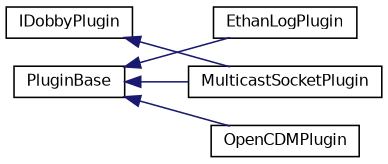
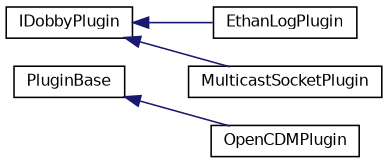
  digraph {
    rankdir=LR
    node [color=black fillcolor=white fontname=Helvetica fontsize=10 shape=record style=filled]
    edge [color=midnightblue dir=back fontname=Helvetica fontsize=10 labelfontname=Helvetica labelfontsize=10 style=solid]
    n1 [height=0.2 label=IDobbyPlugin width=0.4]
    n2 [height=0.2 label=MulticastSocketPlugin width=0.4]
    n3 [height=0.2 label=PluginBase width=0.4]
    n4 [height=0.2 label=EthanLogPlugin width=0.4]
    n5 [height=0.2 label=OpenCDMPlugin width=0.4]
    n1 -> n2
-   n3 -> n2
-   n3 -> n4
+   n1 -> n4
    n3 -> n5
  }
